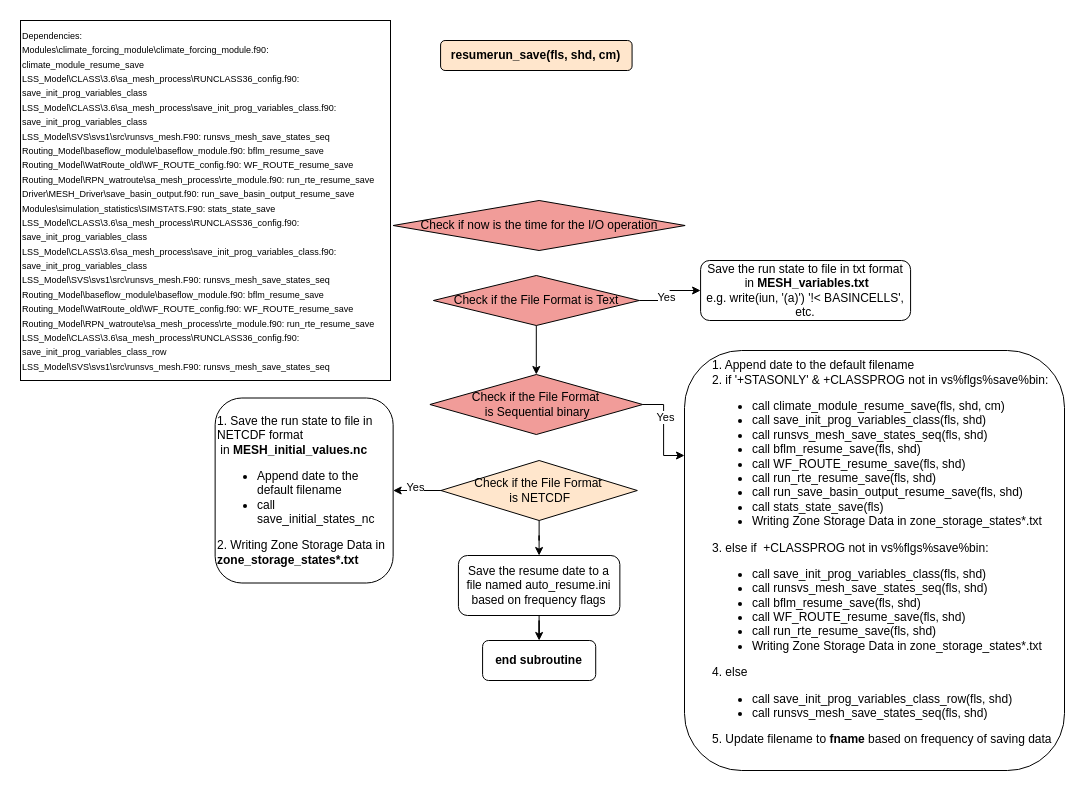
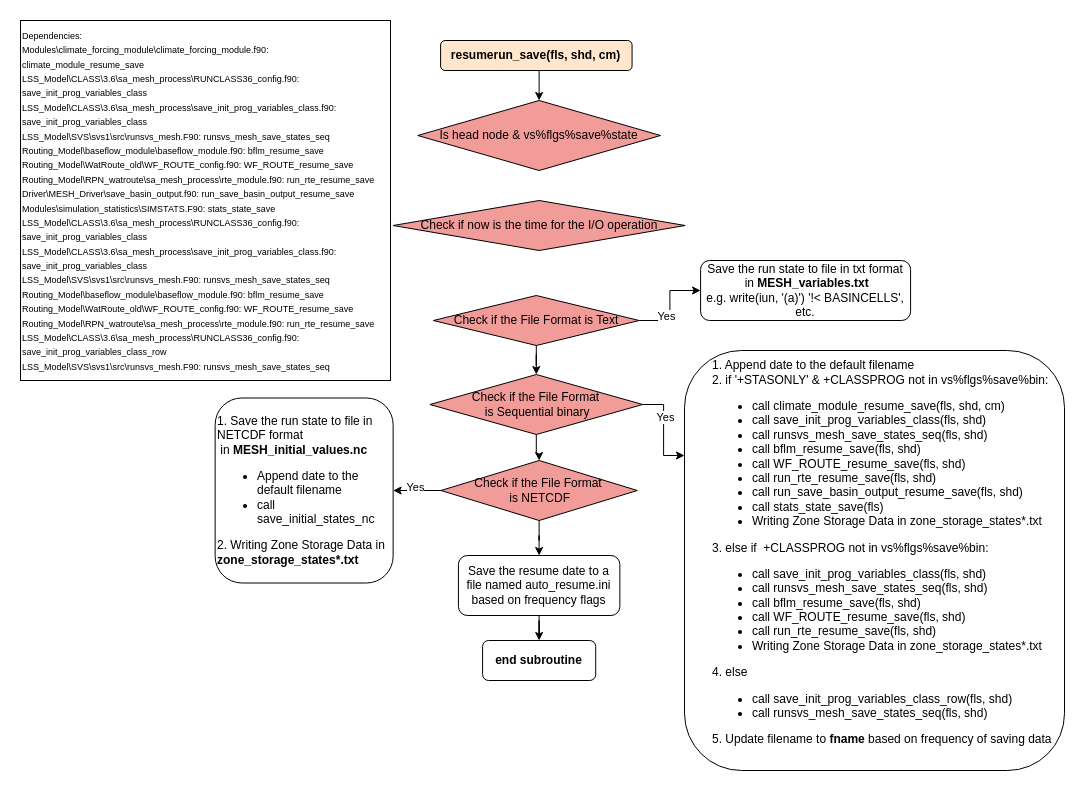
  <mxCell id="0" />
  <mxCell id="1" parent="0" />
  <mxCell id="2" value="&lt;div&gt;&lt;font style=&quot;font-size: 9px;&quot;&gt;Dependencies:&lt;/font&gt;&lt;/div&gt;&lt;div&gt;&lt;div&gt;&lt;font style=&quot;font-size: 9px;&quot;&gt;Modules\climate_forcing_module\climate_forcing_module.f90: climate_module_resume_save&lt;/font&gt;&lt;/div&gt;&lt;div&gt;&lt;font style=&quot;font-size: 9px;&quot;&gt;LSS_Model\CLASS\3.6\sa_mesh_process\RUNCLASS36_config.f90: save_init_prog_variables_class&lt;/font&gt;&lt;/div&gt;&lt;div&gt;&lt;font style=&quot;font-size: 9px;&quot;&gt;LSS_Model\CLASS\3.6\sa_mesh_process\save_init_prog_variables_class.f90: save_init_prog_variables_class&lt;/font&gt;&lt;/div&gt;&lt;div&gt;&lt;font style=&quot;font-size: 9px;&quot;&gt;LSS_Model\SVS\svs1\src\runsvs_mesh.F90: runsvs_mesh_save_states_seq&lt;/font&gt;&lt;/div&gt;&lt;div&gt;&lt;font style=&quot;font-size: 9px;&quot;&gt;Routing_Model\baseflow_module\baseflow_module.f90: bflm_resume_save&lt;/font&gt;&lt;/div&gt;&lt;div&gt;&lt;font style=&quot;font-size: 9px;&quot;&gt;Routing_Model\WatRoute_old\WF_ROUTE_config.f90: WF_ROUTE_resume_save&lt;/font&gt;&lt;/div&gt;&lt;div&gt;&lt;font style=&quot;font-size: 9px;&quot;&gt;Routing_Model\RPN_watroute\sa_mesh_process\rte_module.f90: run_rte_resume_save&lt;/font&gt;&lt;/div&gt;&lt;div&gt;&lt;font style=&quot;font-size: 9px;&quot;&gt;Driver\MESH_Driver\save_basin_output.f90: run_save_basin_output_resume_save&lt;/font&gt;&lt;/div&gt;&lt;div&gt;&lt;font style=&quot;font-size: 9px;&quot;&gt;Modules\simulation_statistics\SIMSTATS.F90: stats_state_save&lt;/font&gt;&lt;/div&gt;&lt;div&gt;&lt;font style=&quot;font-size: 9px;&quot;&gt;LSS_Model\CLASS\3.6\sa_mesh_process\RUNCLASS36_config.f90: save_init_prog_variables_class&lt;/font&gt;&lt;/div&gt;&lt;div&gt;&lt;font style=&quot;font-size: 9px;&quot;&gt;LSS_Model\CLASS\3.6\sa_mesh_process\save_init_prog_variables_class.f90: save_init_prog_variables_class&lt;/font&gt;&lt;/div&gt;&lt;div&gt;&lt;font style=&quot;font-size: 9px;&quot;&gt;LSS_Model\SVS\svs1\src\runsvs_mesh.F90: runsvs_mesh_save_states_seq&lt;/font&gt;&lt;/div&gt;&lt;div&gt;&lt;font style=&quot;font-size: 9px;&quot;&gt;Routing_Model\baseflow_module\baseflow_module.f90: bflm_resume_save&lt;/font&gt;&lt;/div&gt;&lt;div&gt;&lt;font style=&quot;font-size: 9px;&quot;&gt;Routing_Model\WatRoute_old\WF_ROUTE_config.f90: WF_ROUTE_resume_save&lt;/font&gt;&lt;/div&gt;&lt;div&gt;&lt;font style=&quot;font-size: 9px;&quot;&gt;Routing_Model\RPN_watroute\sa_mesh_process\rte_module.f90: run_rte_resume_save&lt;/font&gt;&lt;/div&gt;&lt;div&gt;&lt;font style=&quot;font-size: 9px;&quot;&gt;LSS_Model\CLASS\3.6\sa_mesh_process\RUNCLASS36_config.f90: save_init_prog_variables_class_row&lt;/font&gt;&lt;/div&gt;&lt;div&gt;&lt;font style=&quot;font-size: 9px;&quot;&gt;LSS_Model\SVS\svs1\src\runsvs_mesh.F90: runsvs_mesh_save_states_seq&lt;/font&gt;&lt;/div&gt;&lt;/div&gt;" style="rounded=0;whiteSpace=wrap;html=1;align=left;" parent="1" vertex="1"><mxGeometry y="20" width="370" height="360" as="geometry" x="20" /></mxCell>
  <mxCell id="3" value="resumerun_save(fls, shd, cm)" style="rounded=1;whiteSpace=wrap;html=1;fontStyle=1;fillColor=#ffe6cc;" parent="1" vertex="1"><mxGeometry x="440.08" y="40" width="191.49" height="30" as="geometry" /></mxCell>
+ <mxCell id="4" value="Is head node &amp;amp;&amp;nbsp;vs%flgs%save%state" style="rhombus;whiteSpace=wrap;html=1;fillColor=#F19C99;" parent="1" vertex="1"><mxGeometry x="417.26" y="100" width="242.77" height="70" as="geometry" /></mxCell>
+ <mxCell id="5" style="edgeStyle=orthogonalEdgeStyle;rounded=0;orthogonalLoop=1;jettySize=auto;html=1;exitX=0.5;exitY=1;exitDx=0;exitDy=0;entryX=0.5;entryY=0;entryDx=0;entryDy=0;" parent="1" source="3" target="4" edge="1"><mxGeometry relative="1" as="geometry" /></mxCell>
  <mxCell id="6" value="Check if now is the time for the I/O operation" style="rhombus;whiteSpace=wrap;html=1;fillColor=#F19C99;" parent="1" vertex="1"><mxGeometry x="392.64" y="200" width="292" height="50" as="geometry" /></mxCell>
  <mxCell id="7" value="Save the run state to file in txt format&lt;div&gt;&amp;nbsp;in&amp;nbsp;&lt;b&gt;MESH_variables.txt&lt;/b&gt;&lt;/div&gt;&lt;div&gt;e.g.&amp;nbsp;&lt;span style=&quot;background-color: initial;&quot;&gt;write(iun, '(a)') '!&amp;lt; BASINCELLS', etc.&lt;/span&gt;&lt;/div&gt;" style="rounded=1;whiteSpace=wrap;html=1;" parent="1" vertex="1"><mxGeometry x="700.08" y="260" width="210" height="60" as="geometry" /></mxCell>
  <mxCell id="8" style="edgeStyle=orthogonalEdgeStyle;rounded=0;orthogonalLoop=1;jettySize=auto;html=1;" parent="1" source="11" target="15" edge="1"><mxGeometry relative="1" as="geometry" /></mxCell>
  <mxCell id="9" style="edgeStyle=orthogonalEdgeStyle;rounded=0;orthogonalLoop=1;jettySize=auto;html=1;entryX=0;entryY=0.5;entryDx=0;entryDy=0;" parent="1" source="11" target="7" edge="1"><mxGeometry relative="1" as="geometry" /></mxCell>
  <mxCell id="10" value="Yes" style="edgeLabel;html=1;align=center;verticalAlign=middle;resizable=0;points=[];" parent="9" vertex="1" connectable="0"><mxGeometry x="-0.238" y="4" relative="1" as="geometry"><mxPoint as="offset" /></mxGeometry></mxCell>
- <mxCell id="11" value="Check if the File Format is Text" style="rhombus;whiteSpace=wrap;html=1;fillColor=#F19C99;" parent="1" vertex="1"><mxGeometry x="432.9" y="275" width="205.82" height="50" as="geometry" /></mxCell>
+ <mxCell id="11" value="Check if the File Format is Text" style="rhombus;whiteSpace=wrap;html=1;fillColor=#F19C99;" parent="1" vertex="1"><mxGeometry x="432.9" y="295" width="205.82" height="50" as="geometry" /></mxCell>
  <mxCell id="12" style="edgeStyle=orthogonalEdgeStyle;rounded=0;orthogonalLoop=1;jettySize=auto;html=1;entryX=0;entryY=0.25;entryDx=0;entryDy=0;" parent="1" source="15" target="16" edge="1"><mxGeometry relative="1" as="geometry" /></mxCell>
  <mxCell id="13" value="Yes" style="edgeLabel;html=1;align=center;verticalAlign=middle;resizable=0;points=[];" parent="12" vertex="1" connectable="0"><mxGeometry x="-0.282" y="1" relative="1" as="geometry"><mxPoint as="offset" /></mxGeometry></mxCell>
+ <mxCell id="14" style="edgeStyle=orthogonalEdgeStyle;rounded=0;orthogonalLoop=1;jettySize=auto;html=1;entryX=0.5;entryY=0;entryDx=0;entryDy=0;" parent="1" source="15" target="23" edge="1"><mxGeometry relative="1" as="geometry" /></mxCell>
  <mxCell id="15" value="Check if the File Format&lt;div&gt;&amp;nbsp;is Sequential binary&lt;/div&gt;" style="rhombus;whiteSpace=wrap;html=1;fillColor=#F19C99;" parent="1" vertex="1"><mxGeometry x="429.42" y="374" width="212.79" height="60" as="geometry" /></mxCell>
  <mxCell id="16" value="&lt;br&gt;&lt;blockquote style=&quot;margin: 0 0 0 40px; border: none; padding: 0px;&quot;&gt;&lt;div&gt;&lt;span style=&quot;background-color: initial;&quot;&gt;&lt;br&gt;&lt;/span&gt;&lt;/div&gt;&lt;div&gt;&lt;br&gt;&lt;/div&gt;&lt;div&gt;&lt;br&gt;&lt;/div&gt;&lt;div&gt;&lt;br&gt;&lt;/div&gt;&lt;/blockquote&gt;" style="rounded=1;whiteSpace=wrap;html=1;align=left;" parent="1" vertex="1"><mxGeometry x="684" y="350" width="380" height="420" as="geometry" /></mxCell>
  <mxCell id="17" style="edgeStyle=orthogonalEdgeStyle;rounded=0;orthogonalLoop=1;jettySize=auto;html=1;entryX=0.5;entryY=0;entryDx=0;entryDy=0;" parent="1" source="18" target="19" edge="1"><mxGeometry relative="1" as="geometry" /></mxCell>
  <mxCell id="18" value="Save the resume date to a file named auto_resume.ini based on frequency flags" style="rounded=1;whiteSpace=wrap;html=1;" parent="1" vertex="1"><mxGeometry x="457.93" y="555" width="161.43" height="60" as="geometry" /></mxCell>
  <mxCell id="19" value="end subroutine" style="whiteSpace=wrap;html=1;fillColor=#FFFFFF;rounded=1;fontStyle=1;" parent="1" vertex="1"><mxGeometry x="482.08" y="640" width="113.13" height="40" as="geometry" /></mxCell>
  <mxCell id="20" style="edgeStyle=orthogonalEdgeStyle;rounded=0;orthogonalLoop=1;jettySize=auto;html=1;exitX=0;exitY=0.5;exitDx=0;exitDy=0;entryX=1;entryY=0.5;entryDx=0;entryDy=0;" parent="1" source="23" target="24" edge="1"><mxGeometry relative="1" as="geometry" /></mxCell>
  <mxCell id="21" value="Yes" style="edgeLabel;html=1;align=center;verticalAlign=middle;resizable=0;points=[];" parent="20" vertex="1" connectable="0"><mxGeometry x="0.106" y="-4" relative="1" as="geometry"><mxPoint as="offset" /></mxGeometry></mxCell>
  <mxCell id="22" style="edgeStyle=orthogonalEdgeStyle;rounded=0;orthogonalLoop=1;jettySize=auto;html=1;exitX=0.5;exitY=1;exitDx=0;exitDy=0;" parent="1" source="23" target="18" edge="1"><mxGeometry relative="1" as="geometry" /></mxCell>
- <mxCell id="23" value="Check if the File Format&lt;div&gt;&amp;nbsp;is NETCDF&lt;/div&gt;" style="rhombus;whiteSpace=wrap;html=1;fillColor=#ffe6cc;" parent="1" vertex="1"><mxGeometry x="440.45" y="460" width="196.39" height="60" as="geometry" /></mxCell>
+ <mxCell id="23" value="Check if the File Format&lt;div&gt;&amp;nbsp;is NETCDF&lt;/div&gt;" style="rhombus;whiteSpace=wrap;html=1;fillColor=#F19C99;" parent="1" vertex="1"><mxGeometry x="440.45" y="460" width="196.39" height="60" as="geometry" /></mxCell>
  <mxCell id="24" value="1. Save the run state to file in NETCDF format&lt;div&gt;&amp;nbsp;in&amp;nbsp;&lt;span style=&quot;background-color: initial;&quot;&gt;&lt;b&gt;MESH_initial_values.nc&lt;/b&gt;&lt;/span&gt;&lt;/div&gt;&lt;div&gt;&lt;ul&gt;&lt;li&gt;&lt;span style=&quot;background-color: initial;&quot;&gt;Append date to the default filename&lt;/span&gt;&lt;/li&gt;&lt;li&gt;&lt;span style=&quot;background-color: initial;&quot;&gt;call save_initial_states_nc&lt;/span&gt;&lt;/li&gt;&lt;/ul&gt;2.&amp;nbsp;Writing Zone Storage Data in &lt;b&gt;zone_storage_states*.txt&lt;/b&gt;&lt;/div&gt;" style="rounded=1;whiteSpace=wrap;html=1;align=left;" parent="1" vertex="1"><mxGeometry x="214.64" y="397.5" width="178" height="185" as="geometry" /></mxCell>
  <mxCell id="25" value="&lt;div&gt;1. Append date to the default filename&lt;/div&gt;&lt;div&gt;2. if '+STASONLY' &amp;amp; +CLASSPROG not in vs%flgs%save%bin:&lt;/div&gt;&lt;ul&gt;&lt;li&gt;&lt;span style=&quot;background-color: initial;&quot;&gt;call climate_module_resume_save(fls, shd, cm)&lt;/span&gt;&lt;/li&gt;&lt;li&gt;&lt;span style=&quot;background-color: initial;&quot;&gt;call save_init_prog_variables_class(fls, shd)&lt;/span&gt;&lt;/li&gt;&lt;li&gt;&lt;span style=&quot;background-color: initial;&quot;&gt;call runsvs_mesh_save_states_seq(fls, shd)&lt;/span&gt;&lt;/li&gt;&lt;li&gt;&lt;span style=&quot;background-color: initial;&quot;&gt;call bflm_resume_save(fls, shd)&lt;/span&gt;&lt;/li&gt;&lt;li&gt;&lt;span style=&quot;background-color: initial;&quot;&gt;call WF_ROUTE_resume_save(fls, shd)&lt;/span&gt;&lt;/li&gt;&lt;li&gt;&lt;span style=&quot;background-color: initial;&quot;&gt;call run_rte_resume_save(fls, shd)&lt;/span&gt;&lt;/li&gt;&lt;li&gt;&lt;span style=&quot;background-color: initial;&quot;&gt;call run_save_basin_output_resume_save(fls, shd)&lt;/span&gt;&lt;/li&gt;&lt;li&gt;&lt;span style=&quot;background-color: initial;&quot;&gt;call stats_state_save(fls)&lt;/span&gt;&lt;/li&gt;&lt;li&gt;&lt;span style=&quot;background-color: initial;&quot;&gt;Writing Zone Storage Data in zone_storage_states*.txt&lt;br&gt;&lt;/span&gt;&lt;/li&gt;&lt;/ul&gt;&lt;span style=&quot;background-color: initial;&quot;&gt;3. else if&amp;nbsp;&lt;/span&gt;&amp;nbsp;+CLASSPROG not in vs%flgs%save%bin:&lt;div&gt;&lt;div&gt;&lt;ul&gt;&lt;li&gt;call save_init_prog_variables_class(fls, shd)&lt;/li&gt;&lt;li&gt;call runsvs_mesh_save_states_seq(fls, shd)&lt;/li&gt;&lt;li&gt;call bflm_resume_save(fls, shd)&lt;/li&gt;&lt;li&gt;call WF_ROUTE_resume_save(fls, shd)&lt;/li&gt;&lt;li&gt;call run_rte_resume_save(fls, shd)&lt;/li&gt;&lt;li&gt;Writing Zone Storage Data in zone_storage_states*.txt&lt;br&gt;&lt;/li&gt;&lt;/ul&gt;4. else&amp;nbsp;&lt;/div&gt;&lt;/div&gt;&lt;div&gt;&lt;div&gt;&lt;ul&gt;&lt;li&gt;call save_init_prog_variables_class_row(fls, shd)&lt;/li&gt;&lt;li&gt;call runsvs_mesh_save_states_seq(fls, shd)&lt;/li&gt;&lt;/ul&gt;5. Update filename to&amp;nbsp;&lt;b&gt;fname&lt;/b&gt; based on frequency of saving data&lt;/div&gt;&lt;/div&gt;" style="text;html=1;align=left;verticalAlign=middle;whiteSpace=wrap;rounded=0;" parent="1" vertex="1"><mxGeometry x="710.08" y="374" width="349.92" height="355" as="geometry" /></mxCell>
